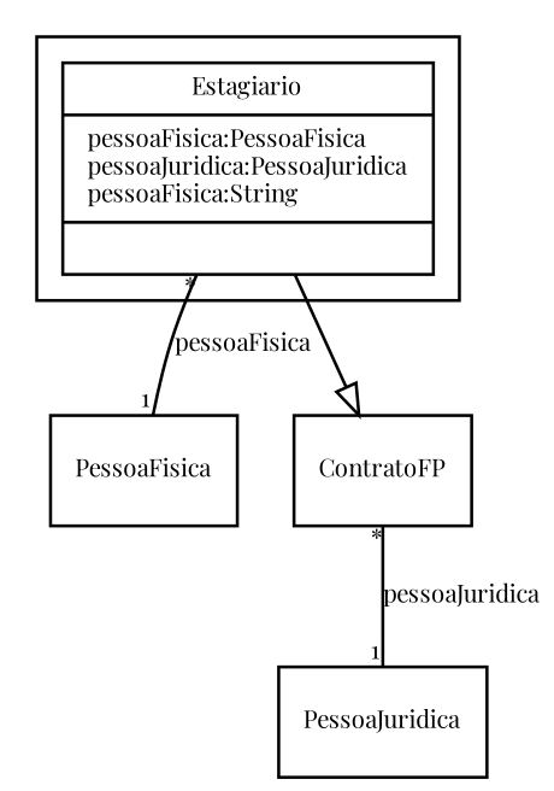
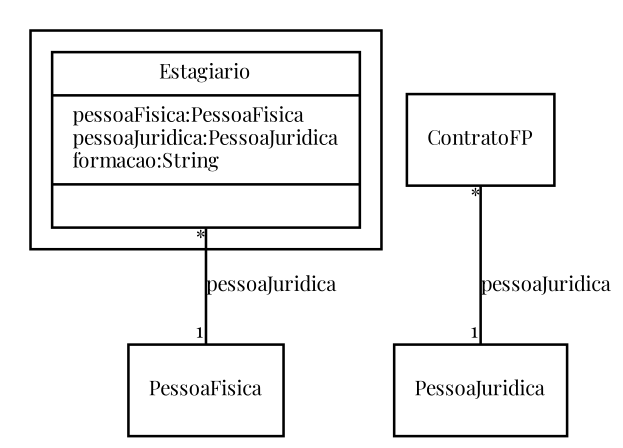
  digraph {
    fontname="Playfair Display"
    fontsize=8
    node [fontname="Playfair Display" fontsize=8 shape=record]
    edge [arrowhead=none fontname="Playfair Display" fontsize=8 headlabel=1 taillabel="*"]
-   n1 [label="{Estagiario|pessoaFisica:PessoaFisica\lpessoaJuridica:PessoaJuridica\lpessoaFisica:String\l|\l}"]
+   n1 [label="{Estagiario|pessoaFisica:PessoaFisica\lpessoaJuridica:PessoaJuridica\lformacao:String\l|\l}"]
    PessoaFisica
    ContratoFP
    PessoaJuridica
    subgraph cluster_1 {
      n1
    }
-   n1 -> PessoaFisica [label=pessoaFisica]
-   n1 -> ContratoFP [arrowhead=empty headlabel="" taillabel=""]
+   n1 -> PessoaFisica [label=pessoaJuridica]
    ContratoFP -> PessoaJuridica [label=pessoaJuridica]
  }
